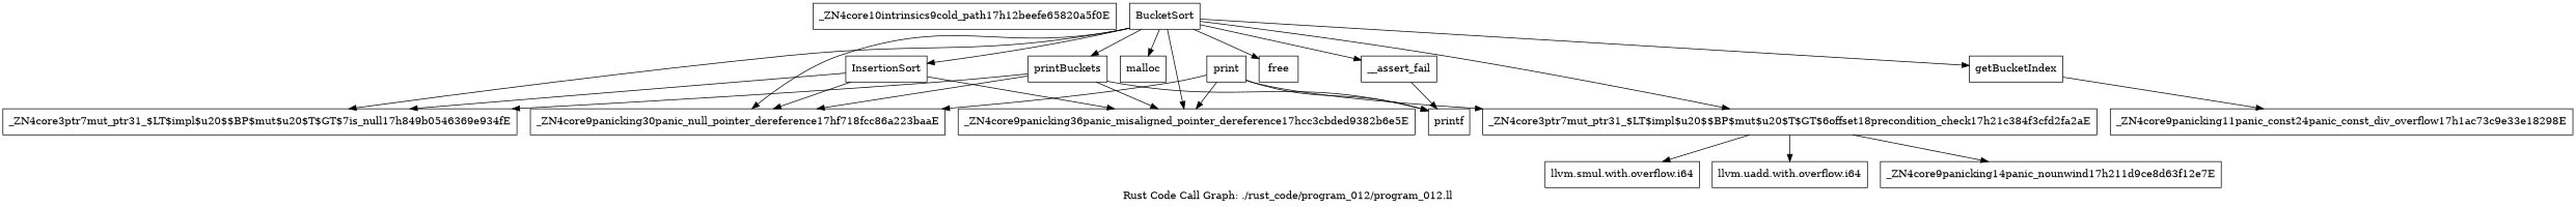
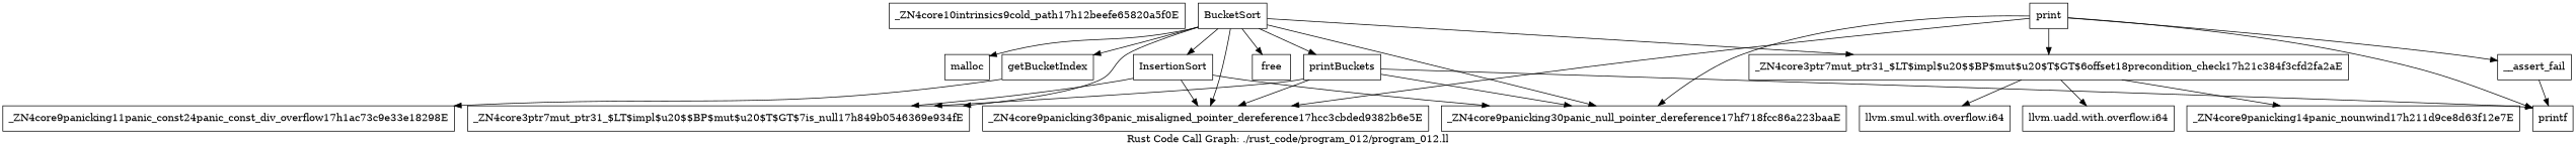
  digraph {
    label="Rust Code Call Graph: ./rust_code/program_012/program_012.ll"
    node [shape=record]
    n1 [label="{_ZN4core10intrinsics9cold_path17h12beefe65820a5f0E}"]
    n2 [label="{_ZN4core3ptr7mut_ptr31_$LT$impl$u20$$BP$mut$u20$T$GT$6offset18precondition_check17h21c384f3cfd2fa2aE}"]
    n3 [label="{llvm.smul.with.overflow.i64}"]
    n4 [label="{llvm.uadd.with.overflow.i64}"]
    n5 [label="{_ZN4core9panicking14panic_nounwind17h211d9ce8d63f12e7E}"]
    n6 [label="{_ZN4core3ptr7mut_ptr31_$LT$impl$u20$$BP$mut$u20$T$GT$7is_null17h849b0546369e934fE}"]
    n7 [label="{BucketSort}"]
    n8 [label="{malloc}"]
    n9 [label="{_ZN4core9panicking30panic_null_pointer_dereference17hf718fcc86a223baaE}"]
    n10 [label="{_ZN4core9panicking36panic_misaligned_pointer_dereference17hcc3cbded9382b6e5E}"]
    n11 [label="{getBucketIndex}"]
    n12 [label="{printBuckets}"]
    n13 [label="{InsertionSort}"]
    n14 [label="{__assert_fail}"]
    n15 [label="{free}"]
    n16 [label="{printf}"]
    n17 [label="{_ZN4core9panicking11panic_const24panic_const_div_overflow17h1ac73c9e33e18298E}"]
    n18 [label="{print}"]
    n2 -> n3
    n2 -> n4
    n2 -> n5
    n7 -> n2
    n7 -> n6
    n7 -> n8
    n7 -> n9
    n7 -> n10
    n7 -> n11
    n7 -> n12
    n7 -> n13
-   n7 -> n14
+   n18 -> n14
    n7 -> n15
    n11 -> n17
    n12 -> n6
    n12 -> n9
    n12 -> n10
    n12 -> n16
    n13 -> n6
    n13 -> n9
    n13 -> n10
    n14 -> n16
    n18 -> n2
    n18 -> n9
    n18 -> n10
    n18 -> n16
  }
